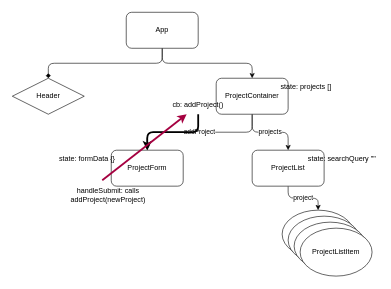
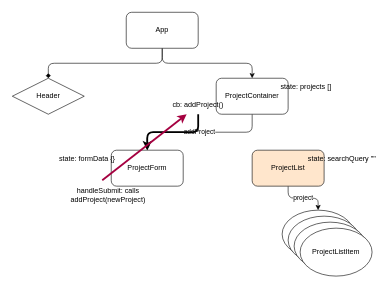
  <mxCell id="0" />
  <mxCell id="1" parent="0" />
  <mxCell id="2" style="edgeStyle=orthogonalEdgeStyle;html=1;exitX=0.5;exitY=1;exitDx=0;exitDy=0;entryX=0.5;entryY=0;entryDx=0;entryDy=0;endArrow=diamond;" edge="1" parent="1" source="4" target="5"><mxGeometry relative="1" as="geometry" /></mxCell>
  <mxCell id="3" style="edgeStyle=orthogonalEdgeStyle;html=1;exitX=0.5;exitY=1;exitDx=0;exitDy=0;entryX=0.5;entryY=0;entryDx=0;entryDy=0;" edge="1" parent="1" source="4" target="8"><mxGeometry relative="1" as="geometry" /></mxCell>
  <mxCell id="4" value="App" style="rounded=1;whiteSpace=wrap;html=1;" vertex="1" parent="1"><mxGeometry x="210" y="20" width="120" height="60" as="geometry" /></mxCell>
  <mxCell id="5" value="Header" style="rhombus;whiteSpace=wrap;html=1;" vertex="1" parent="1"><mxGeometry x="20" y="130" width="120" height="60" as="geometry" /></mxCell>
  <mxCell id="6" value="addProject" style="edgeStyle=orthogonalEdgeStyle;html=1;exitX=0.5;exitY=1;exitDx=0;exitDy=0;entryX=0.5;entryY=0;entryDx=0;entryDy=0;" edge="1" parent="1" source="8" target="9"><mxGeometry relative="1" as="geometry" /></mxCell>
- <mxCell id="7" value="projects" style="edgeStyle=orthogonalEdgeStyle;html=1;exitX=0.5;exitY=1;exitDx=0;exitDy=0;" edge="1" parent="1" source="8" target="11"><mxGeometry relative="1" as="geometry" /></mxCell>
  <mxCell id="8" value="ProjectContainer" style="rounded=1;whiteSpace=wrap;html=1;" vertex="1" parent="1"><mxGeometry x="360" y="130" width="120" height="60" as="geometry" /></mxCell>
  <mxCell id="9" value="ProjectForm" style="rounded=1;whiteSpace=wrap;html=1;" vertex="1" parent="1"><mxGeometry x="185" y="250" width="120" height="60" as="geometry" /></mxCell>
  <mxCell id="10" value="project" style="edgeStyle=orthogonalEdgeStyle;html=1;exitX=0.5;exitY=1;exitDx=0;exitDy=0;entryX=0.5;entryY=0;entryDx=0;entryDy=0;" edge="1" parent="1" source="11" target="12"><mxGeometry relative="1" as="geometry" /></mxCell>
- <mxCell id="11" value="ProjectList" style="rounded=1;whiteSpace=wrap;html=1;" vertex="1" parent="1"><mxGeometry x="420" y="250" width="120" height="60" as="geometry" /></mxCell>
+ <mxCell id="11" value="ProjectList" style="rounded=1;whiteSpace=wrap;html=1;fillColor=#ffe6cc;" vertex="1" parent="1"><mxGeometry x="420" y="250" width="120" height="60" as="geometry" /></mxCell>
  <mxCell id="12" value="ProjectListItem" style="ellipse;whiteSpace=wrap;html=1;" vertex="1" parent="1"><mxGeometry x="470" y="350" width="120" height="80" as="geometry" /></mxCell>
  <mxCell id="13" value="ProjectListItem" style="ellipse;whiteSpace=wrap;html=1;" vertex="1" parent="1"><mxGeometry x="480" y="360" width="120" height="80" as="geometry" /></mxCell>
  <mxCell id="14" value="ProjectListItem" style="ellipse;whiteSpace=wrap;html=1;" vertex="1" parent="1"><mxGeometry x="490" y="370" width="120" height="80" as="geometry" /></mxCell>
  <mxCell id="15" value="ProjectListItem" style="ellipse;whiteSpace=wrap;html=1;" vertex="1" parent="1"><mxGeometry x="500" y="380" width="120" height="80" as="geometry" /></mxCell>
  <mxCell id="16" value="state: projects []" style="text;html=1;strokeColor=none;fillColor=none;align=center;verticalAlign=middle;whiteSpace=wrap;rounded=0;" vertex="1" parent="1"><mxGeometry x="440" y="130" width="140" height="30" as="geometry" /></mxCell>
  <mxCell id="17" value="state: searchQuery &quot;&quot;" style="text;html=1;strokeColor=none;fillColor=none;align=center;verticalAlign=middle;whiteSpace=wrap;rounded=0;" vertex="1" parent="1"><mxGeometry x="510" y="250" width="120" height="30" as="geometry" /></mxCell>
  <mxCell id="18" value="state: formData {}" style="text;html=1;strokeColor=none;fillColor=none;align=center;verticalAlign=middle;whiteSpace=wrap;rounded=0;" vertex="1" parent="1"><mxGeometry x="90" y="250" width="110" height="30" as="geometry" /></mxCell>
  <mxCell id="19" value="" style="edgeStyle=orthogonalEdgeStyle;html=1;strokeWidth=3;" edge="1" parent="1" source="20" target="9"><mxGeometry relative="1" as="geometry" /></mxCell>
  <mxCell id="20" value="cb: addProject()" style="text;html=1;strokeColor=none;fillColor=none;align=center;verticalAlign=middle;whiteSpace=wrap;rounded=0;" vertex="1" parent="1"><mxGeometry x="270" y="160" width="120" height="30" as="geometry" /></mxCell>
  <mxCell id="21" value="handleSubmit: calls addProject(newProject)" style="text;html=1;strokeColor=none;fillColor=none;align=center;verticalAlign=middle;whiteSpace=wrap;rounded=0;" vertex="1" parent="1"><mxGeometry x="150" y="310" width="60" height="30" as="geometry" /></mxCell>
  <mxCell id="22" value="" style="endArrow=classic;html=1;fillColor=#d80073;strokeColor=#A50040;strokeWidth=3;" edge="1" parent="1" target="20"><mxGeometry width="50" height="50" relative="1" as="geometry"><mxPoint x="170" y="300" as="sourcePoint" /><mxPoint x="320" y="160" as="targetPoint" /></mxGeometry></mxCell>
